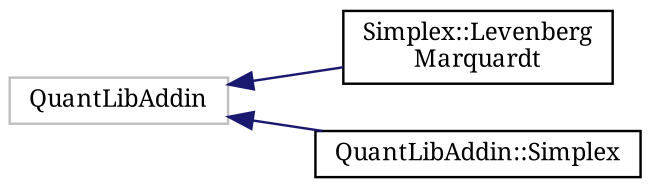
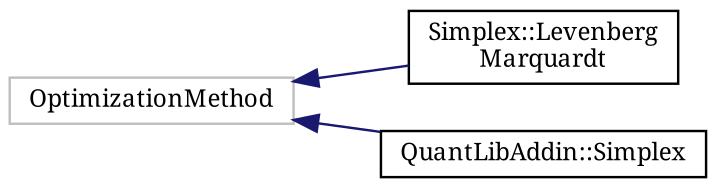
  digraph {
    fontname="Noto Serif"
    rankdir=LR
    node [color=black fillcolor=white fontname="Noto Serif" fontsize=10 shape=record style=filled]
    edge [color=midnightblue dir=back fontname="Noto Serif" fontsize=10 labelfontname=Helvetica labelfontsize=10 style=solid]
-   n1 [color=grey75 height=0.2 label=QuantLibAddin width=0.4]
+   n1 [color=grey75 height=0.2 label=OptimizationMethod width=0.4]
    n2 [height=0.2 label="Simplex::Levenberg\lMarquardt" width=0.4]
    n3 [height=0.2 label="QuantLibAddin::Simplex" width=0.4]
    n1 -> n2
    n1 -> n3
  }
